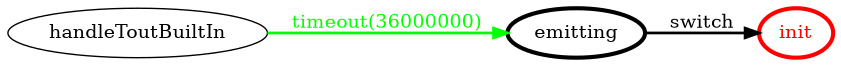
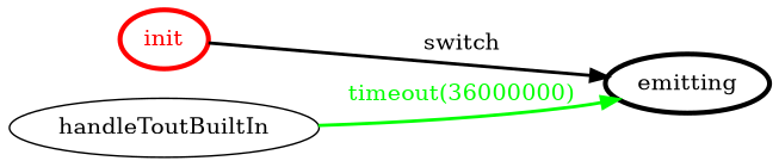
  digraph {
    rankdir=LR
    node [penwidth=3]
    edge [style=bold]
    init [color=red fontcolor=red]
    emitting [color=black fontcolor=black]
    handleToutBuiltIn [penwidth=""]
-   emitting -> init [color=black fontcolor=black label=switch]
+   init -> emitting [color=black fontcolor=black label=switch]
    handleToutBuiltIn -> emitting [color=green fontcolor=green label="timeout(36000000)"]
  }
